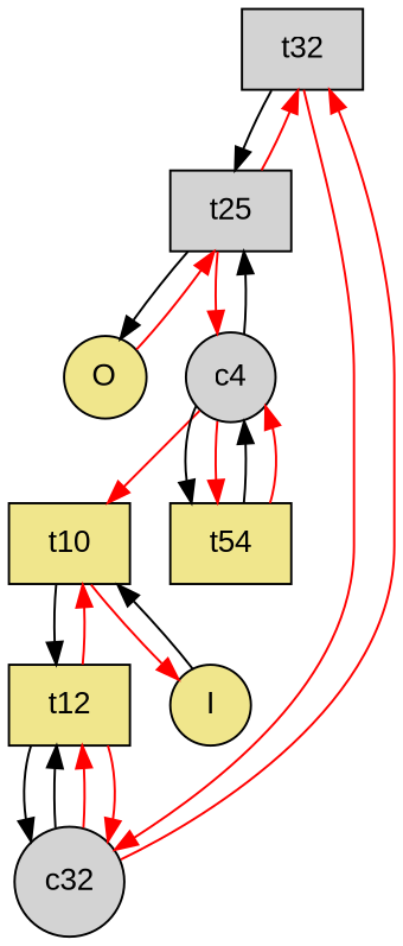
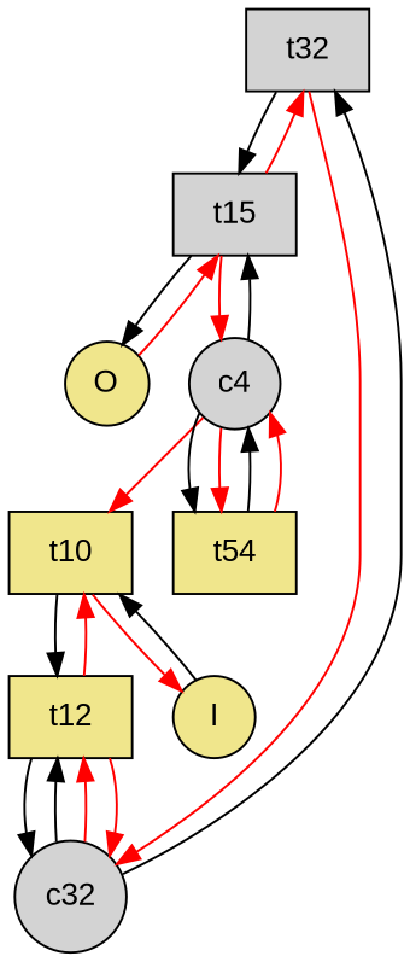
  digraph {
    fontname="Liberation Sans"
    node [fillcolor=khaki fontname="Liberation Sans" shape=box style=filled]
    edge [fontname="Liberation Sans" color=red]
    t32 [fillcolor=lightgrey]
-   t25 [fillcolor=lightgrey]
+   t25 [fillcolor=lightgrey label=t15]
    c32 [fillcolor=lightgrey shape=circle]
    n4 [label=O shape=circle]
    c4 [fillcolor=lightgrey shape=circle]
    t12
    t10
    n8 [label=t54]
    n9 [label=I shape=circle]
    t32 -> t25 [color=""]
    t32 -> c32
    t25 -> t32
    t25 -> n4 [color=""]
    t25 -> c4
-   c32 -> t32
+   c32 -> t32 [color=""]
    c32 -> t12 [color=""]
    c32 -> t12
    n4 -> t25
    c4 -> t25 [color=""]
    c4 -> t10
    c4 -> n8 [color=""]
    c4 -> n8
    t12 -> c32 [color=""]
    t12 -> c32
    t12 -> t10
    t10 -> t12 [color=""]
    t10 -> n9
    n8 -> c4 [color=""]
    n8 -> c4
    n9 -> t10 [color=""]
  }
